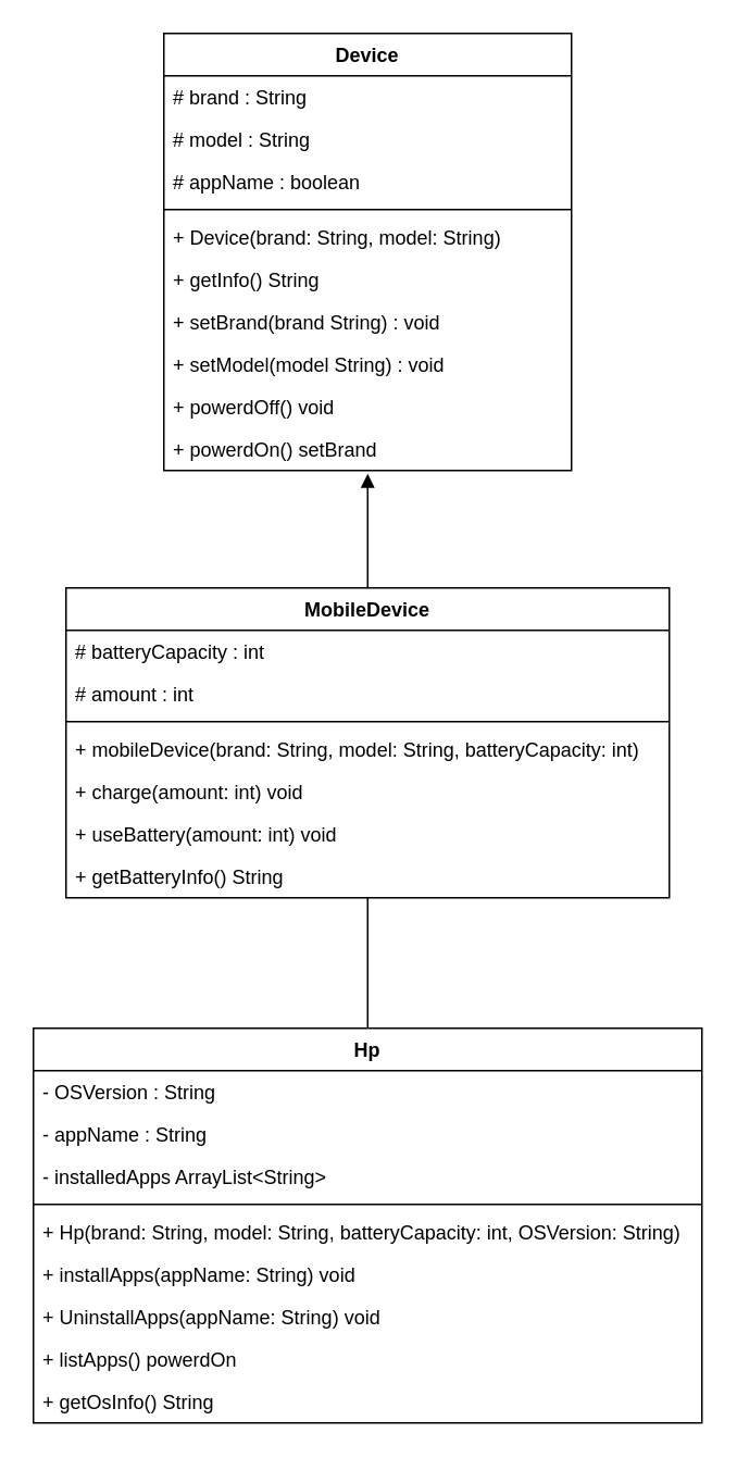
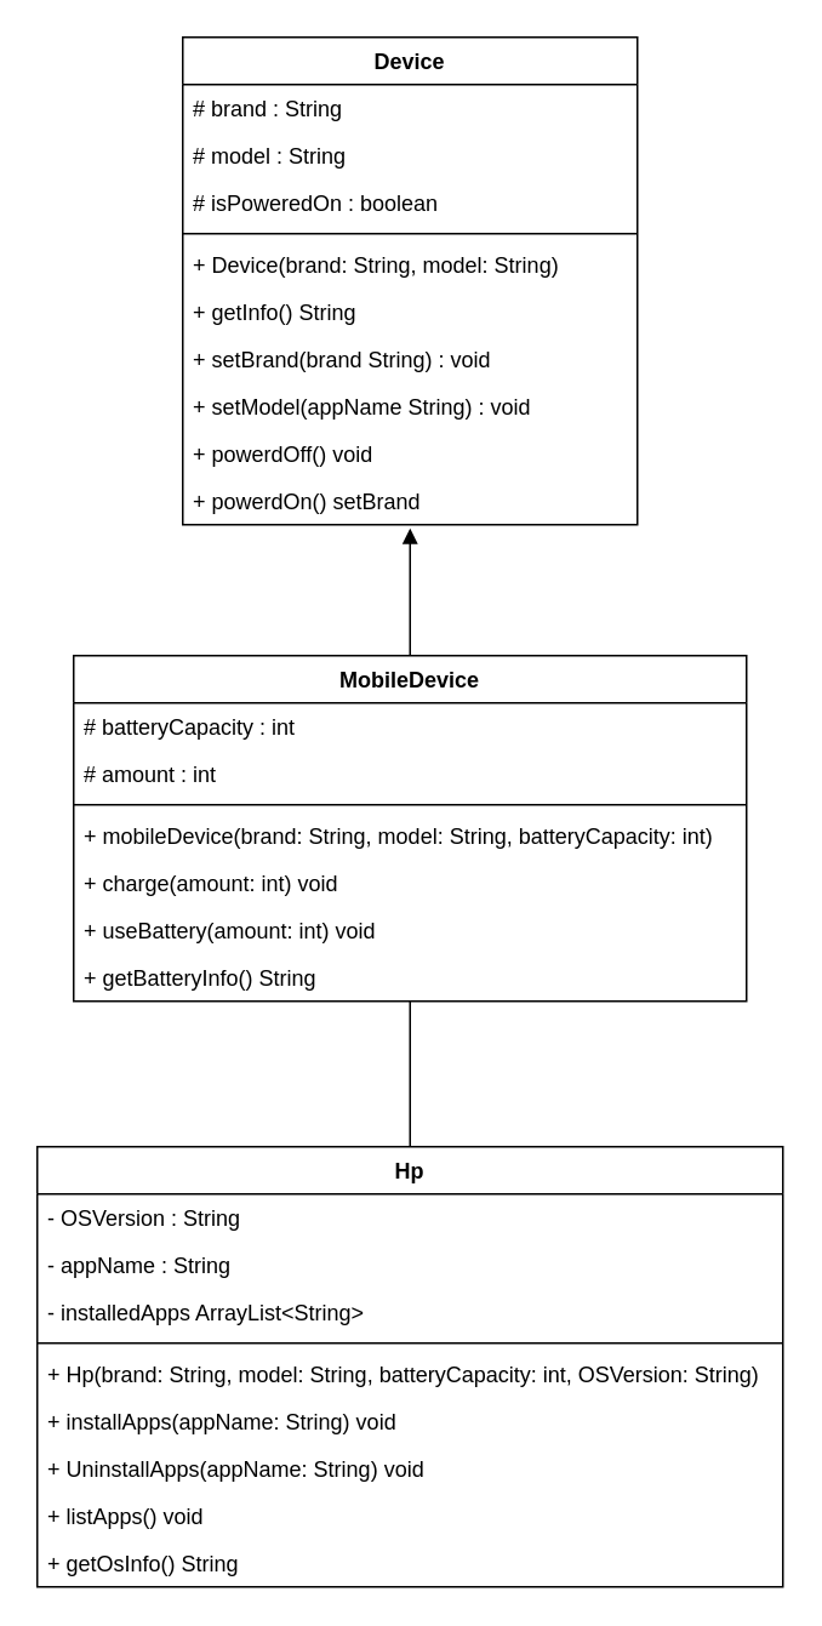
  <mxCell id="0" />
  <mxCell id="1" parent="0" />
  <mxCell id="2" value="Device" style="swimlane;fontStyle=1;align=center;verticalAlign=top;childLayout=stackLayout;horizontal=1;startSize=26;horizontalStack=0;resizeParent=1;resizeParentMax=0;resizeLast=0;collapsible=1;marginBottom=0;whiteSpace=wrap;html=1;" parent="1" vertex="1"><mxGeometry x="100" y="20" width="250" height="268" as="geometry" /></mxCell>
  <mxCell id="3" value="# brand : String" style="text;strokeColor=none;fillColor=none;align=left;verticalAlign=top;spacingLeft=4;spacingRight=4;overflow=hidden;rotatable=0;points=[[0,0.5],[1,0.5]];portConstraint=eastwest;whiteSpace=wrap;html=1;" parent="2" vertex="1"><mxGeometry y="26" width="250" height="26" as="geometry" /></mxCell>
  <mxCell id="4" value="# model : String" style="text;strokeColor=none;fillColor=none;align=left;verticalAlign=top;spacingLeft=4;spacingRight=4;overflow=hidden;rotatable=0;points=[[0,0.5],[1,0.5]];portConstraint=eastwest;whiteSpace=wrap;html=1;" parent="2" vertex="1"><mxGeometry y="52" width="250" height="26" as="geometry" /></mxCell>
- <mxCell id="5" value="# appName : boolean" style="text;strokeColor=none;fillColor=none;align=left;verticalAlign=top;spacingLeft=4;spacingRight=4;overflow=hidden;rotatable=0;points=[[0,0.5],[1,0.5]];portConstraint=eastwest;whiteSpace=wrap;html=1;" parent="2" vertex="1"><mxGeometry y="78" width="250" height="26" as="geometry" /></mxCell>
+ <mxCell id="5" value="# isPoweredOn : boolean" style="text;strokeColor=none;fillColor=none;align=left;verticalAlign=top;spacingLeft=4;spacingRight=4;overflow=hidden;rotatable=0;points=[[0,0.5],[1,0.5]];portConstraint=eastwest;whiteSpace=wrap;html=1;" parent="2" vertex="1"><mxGeometry y="78" width="250" height="26" as="geometry" /></mxCell>
  <mxCell id="6" value="" style="line;strokeWidth=1;fillColor=none;align=left;verticalAlign=middle;spacingTop=-1;spacingLeft=3;spacingRight=3;rotatable=0;labelPosition=right;points=[];portConstraint=eastwest;strokeColor=inherit;" parent="2" vertex="1"><mxGeometry y="104" width="250" height="8" as="geometry" /></mxCell>
  <mxCell id="7" value="+ Device(brand: String, model: String)" style="text;strokeColor=none;fillColor=none;align=left;verticalAlign=top;spacingLeft=4;spacingRight=4;overflow=hidden;rotatable=0;points=[[0,0.5],[1,0.5]];portConstraint=eastwest;whiteSpace=wrap;html=1;" parent="2" vertex="1"><mxGeometry y="112" width="250" height="26" as="geometry" /></mxCell>
  <mxCell id="8" value="+ getInfo() String" style="text;strokeColor=none;fillColor=none;align=left;verticalAlign=top;spacingLeft=4;spacingRight=4;overflow=hidden;rotatable=0;points=[[0,0.5],[1,0.5]];portConstraint=eastwest;whiteSpace=wrap;html=1;" parent="2" vertex="1"><mxGeometry y="138" width="250" height="26" as="geometry" /></mxCell>
  <mxCell id="9" value="+ setBrand(brand String) : void" style="text;strokeColor=none;fillColor=none;align=left;verticalAlign=top;spacingLeft=4;spacingRight=4;overflow=hidden;rotatable=0;points=[[0,0.5],[1,0.5]];portConstraint=eastwest;whiteSpace=wrap;html=1;" parent="2" vertex="1"><mxGeometry y="164" width="250" height="26" as="geometry" /></mxCell>
- <mxCell id="10" value="+ setModel(model String) : void" style="text;strokeColor=none;fillColor=none;align=left;verticalAlign=top;spacingLeft=4;spacingRight=4;overflow=hidden;rotatable=0;points=[[0,0.5],[1,0.5]];portConstraint=eastwest;whiteSpace=wrap;html=1;" parent="2" vertex="1"><mxGeometry y="190" width="250" height="26" as="geometry" /></mxCell>
+ <mxCell id="10" value="+ setModel(appName String) : void" style="text;strokeColor=none;fillColor=none;align=left;verticalAlign=top;spacingLeft=4;spacingRight=4;overflow=hidden;rotatable=0;points=[[0,0.5],[1,0.5]];portConstraint=eastwest;whiteSpace=wrap;html=1;" parent="2" vertex="1"><mxGeometry y="190" width="250" height="26" as="geometry" /></mxCell>
  <mxCell id="11" value="+ powerdOff() void" style="text;strokeColor=none;fillColor=none;align=left;verticalAlign=top;spacingLeft=4;spacingRight=4;overflow=hidden;rotatable=0;points=[[0,0.5],[1,0.5]];portConstraint=eastwest;whiteSpace=wrap;html=1;" parent="2" vertex="1"><mxGeometry y="216" width="250" height="26" as="geometry" /></mxCell>
  <mxCell id="12" value="+ powerdOn() setBrand" style="text;strokeColor=none;fillColor=none;align=left;verticalAlign=top;spacingLeft=4;spacingRight=4;overflow=hidden;rotatable=0;points=[[0,0.5],[1,0.5]];portConstraint=eastwest;whiteSpace=wrap;html=1;" parent="2" vertex="1"><mxGeometry y="242" width="250" height="26" as="geometry" /></mxCell>
  <mxCell id="13" value="MobileDevice" style="swimlane;fontStyle=1;align=center;verticalAlign=top;childLayout=stackLayout;horizontal=1;startSize=26;horizontalStack=0;resizeParent=1;resizeParentMax=0;resizeLast=0;collapsible=1;marginBottom=0;whiteSpace=wrap;html=1;" parent="1" vertex="1"><mxGeometry x="40" y="360" width="370" height="190" as="geometry" /></mxCell>
  <mxCell id="14" value="# batteryCapacity : int" style="text;strokeColor=none;fillColor=none;align=left;verticalAlign=top;spacingLeft=4;spacingRight=4;overflow=hidden;rotatable=0;points=[[0,0.5],[1,0.5]];portConstraint=eastwest;whiteSpace=wrap;html=1;" parent="13" vertex="1"><mxGeometry y="26" width="370" height="26" as="geometry" /></mxCell>
  <mxCell id="15" value="# amount : int" style="text;strokeColor=none;fillColor=none;align=left;verticalAlign=top;spacingLeft=4;spacingRight=4;overflow=hidden;rotatable=0;points=[[0,0.5],[1,0.5]];portConstraint=eastwest;whiteSpace=wrap;html=1;" parent="13" vertex="1"><mxGeometry y="52" width="370" height="26" as="geometry" /></mxCell>
  <mxCell id="16" value="" style="line;strokeWidth=1;fillColor=none;align=left;verticalAlign=middle;spacingTop=-1;spacingLeft=3;spacingRight=3;rotatable=0;labelPosition=right;points=[];portConstraint=eastwest;strokeColor=inherit;" parent="13" vertex="1"><mxGeometry y="78" width="370" height="8" as="geometry" /></mxCell>
  <mxCell id="17" value="+ mobileDevice(brand: String, model: String, batteryCapacity: int)" style="text;strokeColor=none;fillColor=none;align=left;verticalAlign=top;spacingLeft=4;spacingRight=4;overflow=hidden;rotatable=0;points=[[0,0.5],[1,0.5]];portConstraint=eastwest;whiteSpace=wrap;html=1;" parent="13" vertex="1"><mxGeometry y="86" width="370" height="26" as="geometry" /></mxCell>
  <mxCell id="18" value="+ charge(amount: int) void" style="text;strokeColor=none;fillColor=none;align=left;verticalAlign=top;spacingLeft=4;spacingRight=4;overflow=hidden;rotatable=0;points=[[0,0.5],[1,0.5]];portConstraint=eastwest;whiteSpace=wrap;html=1;" parent="13" vertex="1"><mxGeometry y="112" width="370" height="26" as="geometry" /></mxCell>
  <mxCell id="19" value="+ useBattery(amount: int) void" style="text;strokeColor=none;fillColor=none;align=left;verticalAlign=top;spacingLeft=4;spacingRight=4;overflow=hidden;rotatable=0;points=[[0,0.5],[1,0.5]];portConstraint=eastwest;whiteSpace=wrap;html=1;" parent="13" vertex="1"><mxGeometry y="138" width="370" height="26" as="geometry" /></mxCell>
  <mxCell id="20" value="+ getBatteryInfo() String" style="text;strokeColor=none;fillColor=none;align=left;verticalAlign=top;spacingLeft=4;spacingRight=4;overflow=hidden;rotatable=0;points=[[0,0.5],[1,0.5]];portConstraint=eastwest;whiteSpace=wrap;html=1;" parent="13" vertex="1"><mxGeometry y="164" width="370" height="26" as="geometry" /></mxCell>
  <mxCell id="21" value="Hp" style="swimlane;fontStyle=1;align=center;verticalAlign=top;childLayout=stackLayout;horizontal=1;startSize=26;horizontalStack=0;resizeParent=1;resizeParentMax=0;resizeLast=0;collapsible=1;marginBottom=0;whiteSpace=wrap;html=1;" parent="1" vertex="1"><mxGeometry x="20" y="630" width="410" height="242" as="geometry" /></mxCell>
  <mxCell id="22" value="- OSVersion : String" style="text;strokeColor=none;fillColor=none;align=left;verticalAlign=top;spacingLeft=4;spacingRight=4;overflow=hidden;rotatable=0;points=[[0,0.5],[1,0.5]];portConstraint=eastwest;whiteSpace=wrap;html=1;" parent="21" vertex="1"><mxGeometry y="26" width="410" height="26" as="geometry" /></mxCell>
  <mxCell id="23" value="- appName : String" style="text;strokeColor=none;fillColor=none;align=left;verticalAlign=top;spacingLeft=4;spacingRight=4;overflow=hidden;rotatable=0;points=[[0,0.5],[1,0.5]];portConstraint=eastwest;whiteSpace=wrap;html=1;" parent="21" vertex="1"><mxGeometry y="52" width="410" height="26" as="geometry" /></mxCell>
  <mxCell id="24" value="- installedApps ArrayList&amp;lt;String&amp;gt;" style="text;strokeColor=none;fillColor=none;align=left;verticalAlign=top;spacingLeft=4;spacingRight=4;overflow=hidden;rotatable=0;points=[[0,0.5],[1,0.5]];portConstraint=eastwest;whiteSpace=wrap;html=1;" parent="21" vertex="1"><mxGeometry y="78" width="410" height="26" as="geometry" /></mxCell>
  <mxCell id="25" value="" style="line;strokeWidth=1;fillColor=none;align=left;verticalAlign=middle;spacingTop=-1;spacingLeft=3;spacingRight=3;rotatable=0;labelPosition=right;points=[];portConstraint=eastwest;strokeColor=inherit;" parent="21" vertex="1"><mxGeometry y="104" width="410" height="8" as="geometry" /></mxCell>
  <mxCell id="26" value="+ Hp(brand: String, model: String, batteryCapacity: int, OSVersion: String)" style="text;strokeColor=none;fillColor=none;align=left;verticalAlign=top;spacingLeft=4;spacingRight=4;overflow=hidden;rotatable=0;points=[[0,0.5],[1,0.5]];portConstraint=eastwest;whiteSpace=wrap;html=1;" parent="21" vertex="1"><mxGeometry y="112" width="410" height="26" as="geometry" /></mxCell>
  <mxCell id="27" value="+ installApps(appName: String) void" style="text;strokeColor=none;fillColor=none;align=left;verticalAlign=top;spacingLeft=4;spacingRight=4;overflow=hidden;rotatable=0;points=[[0,0.5],[1,0.5]];portConstraint=eastwest;whiteSpace=wrap;html=1;" parent="21" vertex="1"><mxGeometry y="138" width="410" height="26" as="geometry" /></mxCell>
  <mxCell id="28" value="+ UninstallApps(appName: String) void" style="text;strokeColor=none;fillColor=none;align=left;verticalAlign=top;spacingLeft=4;spacingRight=4;overflow=hidden;rotatable=0;points=[[0,0.5],[1,0.5]];portConstraint=eastwest;whiteSpace=wrap;html=1;" parent="21" vertex="1"><mxGeometry y="164" width="410" height="26" as="geometry" /></mxCell>
- <mxCell id="29" value="+ listApps() powerdOn" style="text;strokeColor=none;fillColor=none;align=left;verticalAlign=top;spacingLeft=4;spacingRight=4;overflow=hidden;rotatable=0;points=[[0,0.5],[1,0.5]];portConstraint=eastwest;whiteSpace=wrap;html=1;" parent="21" vertex="1"><mxGeometry y="190" width="410" height="26" as="geometry" /></mxCell>
+ <mxCell id="29" value="+ listApps() void" style="text;strokeColor=none;fillColor=none;align=left;verticalAlign=top;spacingLeft=4;spacingRight=4;overflow=hidden;rotatable=0;points=[[0,0.5],[1,0.5]];portConstraint=eastwest;whiteSpace=wrap;html=1;" parent="21" vertex="1"><mxGeometry y="190" width="410" height="26" as="geometry" /></mxCell>
  <mxCell id="30" value="+ getOsInfo() String" style="text;strokeColor=none;fillColor=none;align=left;verticalAlign=top;spacingLeft=4;spacingRight=4;overflow=hidden;rotatable=0;points=[[0,0.5],[1,0.5]];portConstraint=eastwest;whiteSpace=wrap;html=1;" parent="21" vertex="1"><mxGeometry y="216" width="410" height="26" as="geometry" /></mxCell>
  <mxCell id="31" value="" style="html=1;verticalAlign=bottom;endArrow=none;curved=0;rounded=0;exitX=0.5;exitY=0;exitDx=0;exitDy=0;" parent="1" source="21" target="20" edge="1"><mxGeometry width="80" relative="1" as="geometry"><mxPoint x="230" y="640" as="sourcePoint" /><mxPoint x="190" y="550" as="targetPoint" /></mxGeometry></mxCell>
  <mxCell id="32" value="" style="html=1;verticalAlign=bottom;endArrow=block;curved=0;rounded=0;exitX=0.5;exitY=0;exitDx=0;exitDy=0;" parent="1" source="13" edge="1"><mxGeometry width="80" relative="1" as="geometry"><mxPoint x="224.5" y="380" as="sourcePoint" /><mxPoint x="225" y="290" as="targetPoint" /></mxGeometry></mxCell>
